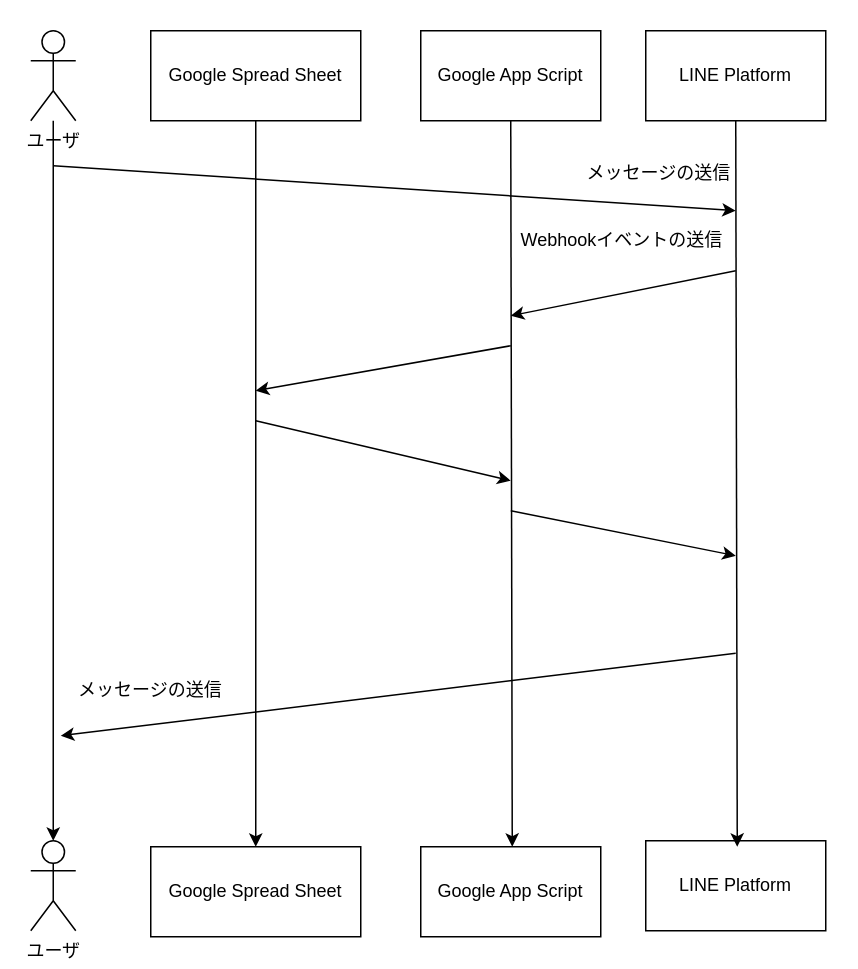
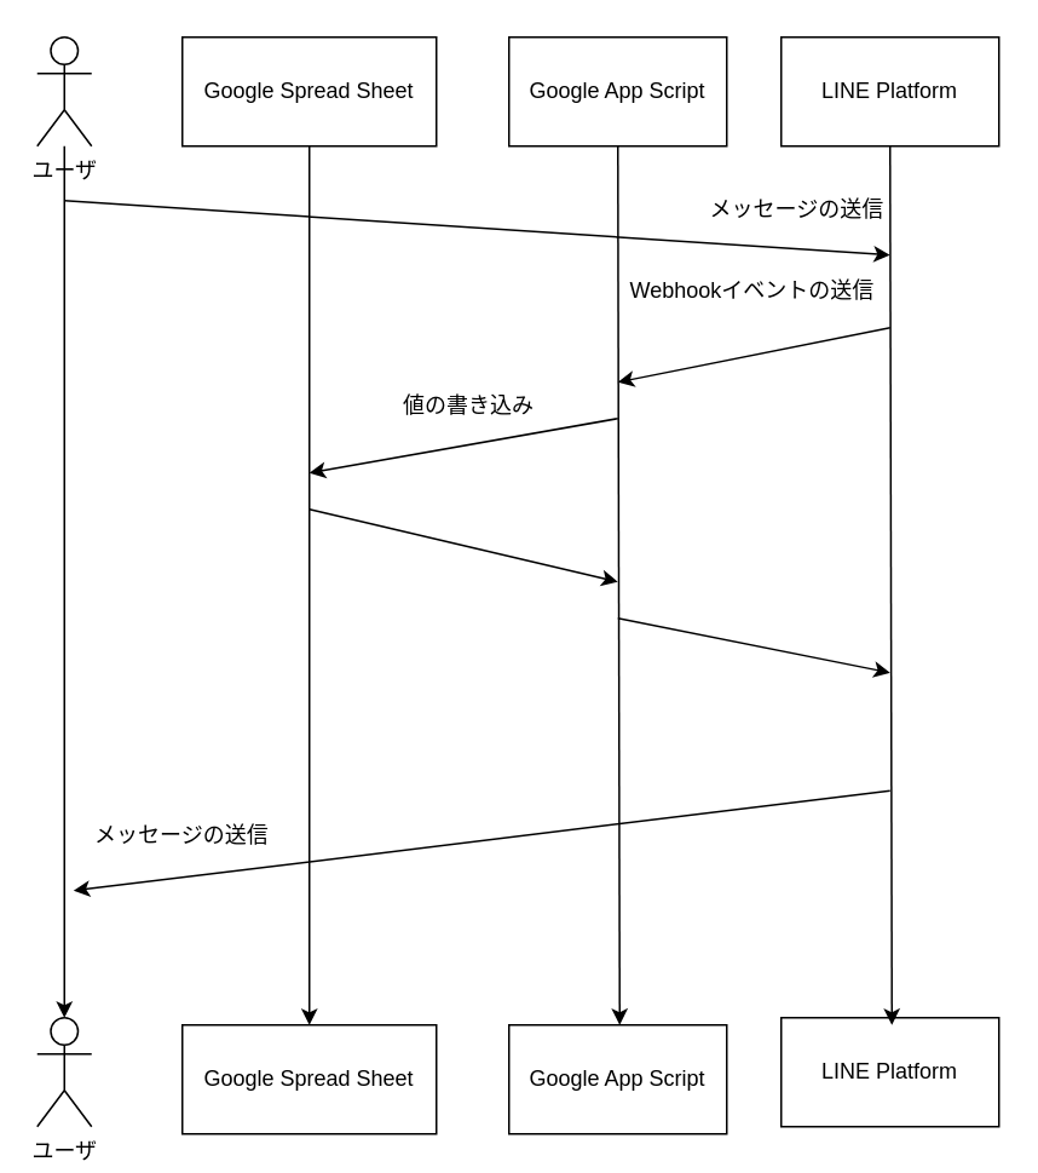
  <mxCell id="0" />
  <mxCell id="1" parent="0" />
  <mxCell id="2" value="ユーザ" style="shape=umlActor;verticalLabelPosition=bottom;labelBackgroundColor=#ffffff;verticalAlign=top;html=1;outlineConnect=0;" parent="1" vertex="1"><mxGeometry x="20" y="20" width="30" height="60" as="geometry" /></mxCell>
  <mxCell id="3" value="LINE Platform" style="rounded=0;whiteSpace=wrap;html=1;" parent="1" vertex="1"><mxGeometry x="430" y="20" width="120" height="60" as="geometry" /></mxCell>
  <mxCell id="4" value="Google Spread Sheet" style="rounded=0;whiteSpace=wrap;html=1;" parent="1" vertex="1"><mxGeometry x="100" y="20" width="140" height="60" as="geometry" /></mxCell>
  <mxCell id="5" value="Google App Script" style="rounded=0;whiteSpace=wrap;html=1;" parent="1" vertex="1"><mxGeometry x="280" y="20" width="120" height="60" as="geometry" /></mxCell>
  <mxCell id="6" value="Google Spread Sheet" style="rounded=0;whiteSpace=wrap;html=1;" parent="1" vertex="1"><mxGeometry x="100" y="564" width="140" height="60" as="geometry" /></mxCell>
  <mxCell id="7" value="Google App Script" style="rounded=0;whiteSpace=wrap;html=1;" parent="1" vertex="1"><mxGeometry x="280" y="564" width="120" height="60" as="geometry" /></mxCell>
  <mxCell id="8" value="LINE Platform" style="rounded=0;whiteSpace=wrap;html=1;" parent="1" vertex="1"><mxGeometry x="430" y="560" width="120" height="60" as="geometry" /></mxCell>
  <mxCell id="9" value="" style="endArrow=classic;html=1;" parent="1" source="2" target="10" edge="1"><mxGeometry width="50" height="50" relative="1" as="geometry"><mxPoint x="-10" y="460" as="sourcePoint" /><mxPoint x="40" y="410" as="targetPoint" /></mxGeometry></mxCell>
  <mxCell id="10" value="ユーザ" style="shape=umlActor;verticalLabelPosition=bottom;labelBackgroundColor=#ffffff;verticalAlign=top;html=1;outlineConnect=0;" parent="1" vertex="1"><mxGeometry x="20" y="560" width="30" height="60" as="geometry" /></mxCell>
  <mxCell id="11" value="" style="endArrow=classic;html=1;entryX=0.5;entryY=0;entryDx=0;entryDy=0;exitX=0.5;exitY=1;exitDx=0;exitDy=0;" parent="1" source="4" target="6" edge="1"><mxGeometry width="50" height="50" relative="1" as="geometry"><mxPoint x="169" y="250" as="sourcePoint" /><mxPoint x="169" y="560" as="targetPoint" /></mxGeometry></mxCell>
  <mxCell id="12" value="" style="endArrow=classic;html=1;entryX=0.5;entryY=0;entryDx=0;entryDy=0;exitX=0.5;exitY=1;exitDx=0;exitDy=0;" parent="1" source="5" edge="1"><mxGeometry width="50" height="50" relative="1" as="geometry"><mxPoint x="340" y="250" as="sourcePoint" /><mxPoint x="341" y="564" as="targetPoint" /></mxGeometry></mxCell>
  <mxCell id="13" value="" style="endArrow=classic;html=1;entryX=0.5;entryY=0;entryDx=0;entryDy=0;exitX=0.5;exitY=1;exitDx=0;exitDy=0;" parent="1" source="3" edge="1"><mxGeometry width="50" height="50" relative="1" as="geometry"><mxPoint x="490" y="250" as="sourcePoint" /><mxPoint x="491" y="564" as="targetPoint" /></mxGeometry></mxCell>
  <mxCell id="14" value="" style="endArrow=classic;html=1;" parent="1" edge="1"><mxGeometry width="50" height="50" relative="1" as="geometry"><mxPoint x="35" y="110" as="sourcePoint" /><mxPoint x="490" y="140" as="targetPoint" /></mxGeometry></mxCell>
  <mxCell id="15" value="メッセージの送信" style="text;html=1;resizable=0;points=[];autosize=1;align=left;verticalAlign=top;spacingTop=-4;" parent="1" vertex="1"><mxGeometry x="389" y="105" width="110" height="20" as="geometry" /></mxCell>
  <mxCell id="16" value="" style="endArrow=classic;html=1;" parent="1" edge="1"><mxGeometry width="50" height="50" relative="1" as="geometry"><mxPoint x="490" y="180" as="sourcePoint" /><mxPoint x="340" y="210" as="targetPoint" /></mxGeometry></mxCell>
  <mxCell id="17" value="Webhookイベントの送信&lt;br&gt;&lt;br&gt;" style="text;html=1;resizable=0;points=[];autosize=1;align=left;verticalAlign=top;spacingTop=-4;" parent="1" vertex="1"><mxGeometry x="345" y="150" width="150" height="30" as="geometry" /></mxCell>
  <mxCell id="18" value="" style="endArrow=classic;html=1;" parent="1" edge="1"><mxGeometry width="50" height="50" relative="1" as="geometry"><mxPoint x="340" y="230" as="sourcePoint" /><mxPoint x="170" y="260" as="targetPoint" /></mxGeometry></mxCell>
+ <mxCell id="19" value="値の書き込み" style="text;html=1;resizable=0;points=[];autosize=1;align=left;verticalAlign=top;spacingTop=-4;" parent="1" vertex="1"><mxGeometry x="220" y="213" width="90" height="20" as="geometry" /></mxCell>
  <mxCell id="20" value="" style="endArrow=classic;html=1;" parent="1" edge="1"><mxGeometry width="50" height="50" relative="1" as="geometry"><mxPoint x="170" y="280" as="sourcePoint" /><mxPoint x="340" y="320" as="targetPoint" /></mxGeometry></mxCell>
  <mxCell id="21" value="" style="endArrow=classic;html=1;" parent="1" edge="1"><mxGeometry width="50" height="50" relative="1" as="geometry"><mxPoint x="340" y="340" as="sourcePoint" /><mxPoint x="490" y="370" as="targetPoint" /></mxGeometry></mxCell>
  <mxCell id="22" value="" style="endArrow=classic;html=1;" parent="1" edge="1"><mxGeometry width="50" height="50" relative="1" as="geometry"><mxPoint x="490" y="435" as="sourcePoint" /><mxPoint x="40" y="490" as="targetPoint" /></mxGeometry></mxCell>
  <mxCell id="23" value="メッセージの送信" style="text;html=1;resizable=0;points=[];autosize=1;align=left;verticalAlign=top;spacingTop=-4;" parent="1" vertex="1"><mxGeometry x="50" y="450" width="110" height="20" as="geometry" /></mxCell>
